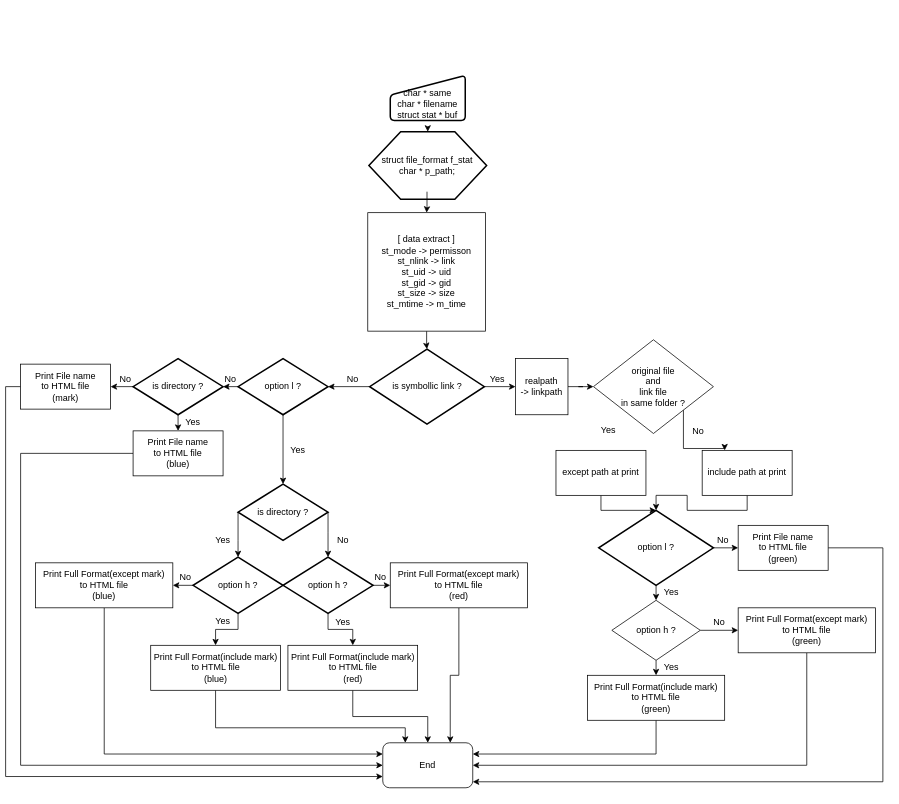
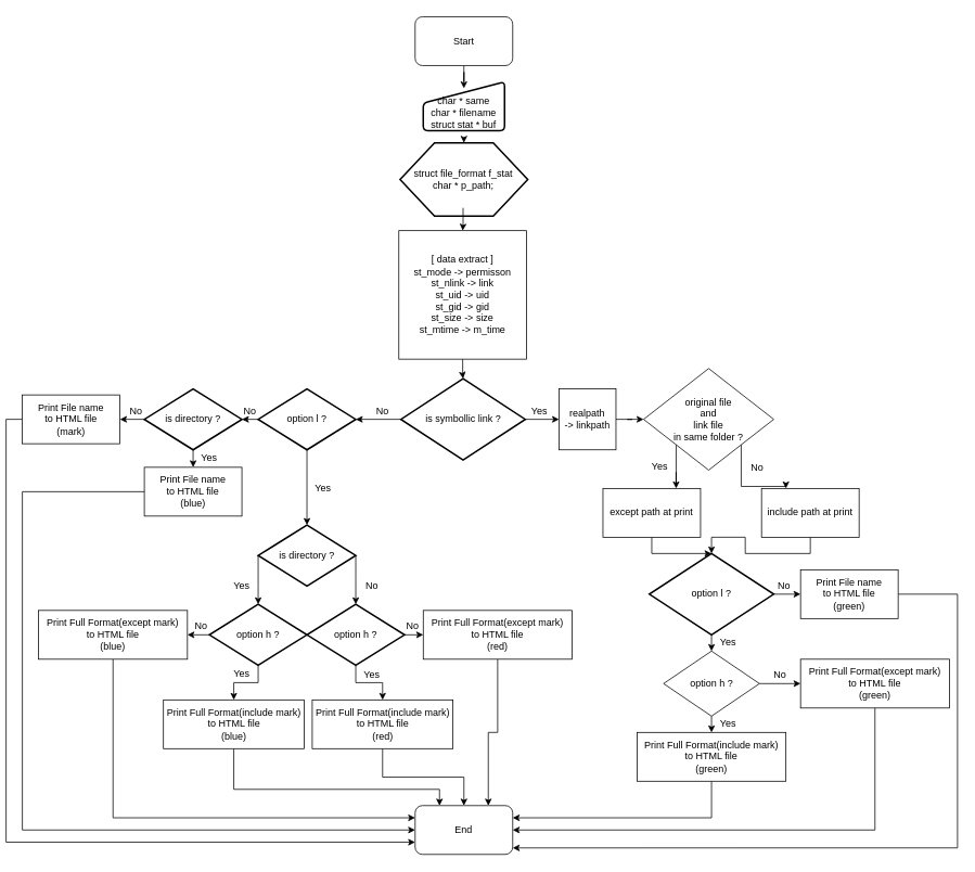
  <mxCell id="0" />
  <mxCell id="1" parent="0" />
+ <mxCell id="2" value="" style="edgeStyle=orthogonalEdgeStyle;rounded=0;orthogonalLoop=1;jettySize=auto;html=1;" parent="1" source="3" target="18" edge="1"><mxGeometry relative="1" as="geometry" /></mxCell>
+ <mxCell id="3" value="Start" style="rounded=1;whiteSpace=wrap;html=1;" parent="1" vertex="1"><mxGeometry x="503" y="20" width="120" height="60" as="geometry" /></mxCell>
  <mxCell id="4" value="" style="verticalLabelPosition=bottom;verticalAlign=top;html=1;strokeWidth=2;shape=manualInput;whiteSpace=wrap;rounded=1;size=26;arcSize=11;" parent="1" vertex="1"><mxGeometry x="513" y="100" width="100" height="60" as="geometry" /></mxCell>
  <mxCell id="5" value="" style="verticalLabelPosition=bottom;verticalAlign=top;html=1;strokeWidth=2;shape=hexagon;perimeter=hexagonPerimeter2;arcSize=6;size=0.27;" parent="1" vertex="1"><mxGeometry x="484.5" y="175" width="157" height="90" as="geometry" /></mxCell>
  <mxCell id="6" value="" style="edgeStyle=orthogonalEdgeStyle;rounded=0;orthogonalLoop=1;jettySize=auto;html=1;" parent="1" source="7" target="10" edge="1"><mxGeometry relative="1" as="geometry" /></mxCell>
  <mxCell id="7" value="[ data extract ]&lt;br&gt;st_mode -&amp;gt; permisson&lt;br&gt;st_nlink -&amp;gt; link&lt;br&gt;st_uid -&amp;gt; uid&lt;br&gt;st_gid -&amp;gt; gid&lt;br&gt;st_size -&amp;gt; size&lt;br&gt;st_mtime -&amp;gt; m_time&lt;br&gt;" style="rounded=0;whiteSpace=wrap;html=1;" parent="1" vertex="1"><mxGeometry x="483" y="283" width="157" height="158" as="geometry" /></mxCell>
  <mxCell id="8" style="edgeStyle=orthogonalEdgeStyle;rounded=0;orthogonalLoop=1;jettySize=auto;html=1;exitX=1;exitY=0.5;exitDx=0;exitDy=0;exitPerimeter=0;entryX=0;entryY=0.5;entryDx=0;entryDy=0;" parent="1" source="10" target="12" edge="1"><mxGeometry relative="1" as="geometry" /></mxCell>
  <mxCell id="9" style="edgeStyle=orthogonalEdgeStyle;rounded=0;orthogonalLoop=1;jettySize=auto;html=1;exitX=0;exitY=0.5;exitDx=0;exitDy=0;exitPerimeter=0;entryX=1;entryY=0.5;entryDx=0;entryDy=0;entryPerimeter=0;" edge="1" parent="1" source="10" target="47"><mxGeometry relative="1" as="geometry" /></mxCell>
  <mxCell id="10" value="is symbollic link ?" style="strokeWidth=2;html=1;shape=mxgraph.flowchart.decision;whiteSpace=wrap;" parent="1" vertex="1"><mxGeometry x="485.5" y="465" width="153" height="100" as="geometry" /></mxCell>
  <mxCell id="11" value="" style="edgeStyle=orthogonalEdgeStyle;rounded=0;orthogonalLoop=1;jettySize=auto;html=1;" parent="1" source="12" target="15" edge="1"><mxGeometry relative="1" as="geometry" /></mxCell>
  <mxCell id="12" value="realpath&lt;br&gt;-&amp;gt; linkpath&lt;br&gt;" style="rounded=0;whiteSpace=wrap;html=1;" parent="1" vertex="1"><mxGeometry x="680" y="477.5" width="70" height="75" as="geometry" /></mxCell>
+ <mxCell id="13" style="edgeStyle=orthogonalEdgeStyle;rounded=0;orthogonalLoop=1;jettySize=auto;html=1;exitX=0;exitY=1;exitDx=0;exitDy=0;entryX=0.75;entryY=0;entryDx=0;entryDy=0;" edge="1" parent="1" source="15" target="22"><mxGeometry relative="1" as="geometry" /></mxCell>
  <mxCell id="14" style="edgeStyle=orthogonalEdgeStyle;rounded=0;orthogonalLoop=1;jettySize=auto;html=1;exitX=1;exitY=1;exitDx=0;exitDy=0;entryX=0.25;entryY=0;entryDx=0;entryDy=0;" edge="1" parent="1" source="15" target="27"><mxGeometry relative="1" as="geometry" /></mxCell>
  <mxCell id="15" value="original file&lt;br&gt;and &lt;br&gt;link file&lt;br&gt;in same folder ?&lt;br&gt;" style="rhombus;whiteSpace=wrap;html=1;" parent="1" vertex="1"><mxGeometry x="784" y="452.5" width="160" height="125" as="geometry" /></mxCell>
  <mxCell id="16" value="End" style="rounded=1;whiteSpace=wrap;html=1;" parent="1" vertex="1"><mxGeometry x="503" y="990" width="120" height="60" as="geometry" /></mxCell>
  <mxCell id="17" style="edgeStyle=orthogonalEdgeStyle;rounded=0;orthogonalLoop=1;jettySize=auto;html=1;exitX=0.5;exitY=1;exitDx=0;exitDy=0;entryX=0.5;entryY=0;entryDx=0;entryDy=0;" parent="1" source="18" target="5" edge="1"><mxGeometry relative="1" as="geometry" /></mxCell>
  <mxCell id="18" value="char * same&lt;br&gt;char * filename&lt;br&gt;struct stat * buf&lt;br&gt;" style="text;html=1;strokeColor=none;fillColor=none;align=center;verticalAlign=middle;whiteSpace=wrap;rounded=0;" parent="1" vertex="1"><mxGeometry x="488" y="108" width="150" height="60" as="geometry" /></mxCell>
  <mxCell id="19" value="" style="edgeStyle=orthogonalEdgeStyle;rounded=0;orthogonalLoop=1;jettySize=auto;html=1;" parent="1" source="20" target="7" edge="1"><mxGeometry relative="1" as="geometry" /></mxCell>
  <mxCell id="20" value="struct file_format f_stat&lt;br&gt;char * p_path;&lt;br&gt;" style="text;html=1;strokeColor=none;fillColor=none;align=center;verticalAlign=middle;whiteSpace=wrap;rounded=0;" parent="1" vertex="1"><mxGeometry x="488.5" y="185" width="147" height="70" as="geometry" /></mxCell>
  <mxCell id="21" style="edgeStyle=orthogonalEdgeStyle;rounded=0;orthogonalLoop=1;jettySize=auto;html=1;exitX=0.5;exitY=1;exitDx=0;exitDy=0;entryX=0.5;entryY=0;entryDx=0;entryDy=0;entryPerimeter=0;" edge="1" parent="1" source="22" target="31"><mxGeometry relative="1" as="geometry" /></mxCell>
  <mxCell id="22" value="except path at print" style="rounded=0;whiteSpace=wrap;html=1;" parent="1" vertex="1"><mxGeometry x="734" y="600" width="120" height="60" as="geometry" /></mxCell>
  <mxCell id="23" value="Yes" style="text;html=1;strokeColor=none;fillColor=none;align=center;verticalAlign=middle;whiteSpace=wrap;rounded=0;" parent="1" vertex="1"><mxGeometry x="784" y="564" width="40" height="20" as="geometry" /></mxCell>
  <mxCell id="24" value="Yes" style="text;html=1;strokeColor=none;fillColor=none;align=center;verticalAlign=middle;whiteSpace=wrap;rounded=0;" parent="1" vertex="1"><mxGeometry x="635.5" y="495" width="40" height="20" as="geometry" /></mxCell>
  <mxCell id="25" value="No" style="text;html=1;strokeColor=none;fillColor=none;align=center;verticalAlign=middle;whiteSpace=wrap;rounded=0;" parent="1" vertex="1"><mxGeometry x="443" y="495" width="40" height="20" as="geometry" /></mxCell>
  <mxCell id="26" style="edgeStyle=orthogonalEdgeStyle;rounded=0;orthogonalLoop=1;jettySize=auto;html=1;exitX=0.5;exitY=1;exitDx=0;exitDy=0;entryX=0.5;entryY=0;entryDx=0;entryDy=0;entryPerimeter=0;" edge="1" parent="1" source="27" target="31"><mxGeometry relative="1" as="geometry" /></mxCell>
  <mxCell id="27" value="include path at print" style="rounded=0;whiteSpace=wrap;html=1;" vertex="1" parent="1"><mxGeometry x="929" y="600" width="120" height="60" as="geometry" /></mxCell>
  <mxCell id="28" value="No" style="text;html=1;strokeColor=none;fillColor=none;align=center;verticalAlign=middle;whiteSpace=wrap;rounded=0;" vertex="1" parent="1"><mxGeometry x="904" y="565" width="40" height="20" as="geometry" /></mxCell>
  <mxCell id="29" style="edgeStyle=orthogonalEdgeStyle;rounded=0;orthogonalLoop=1;jettySize=auto;html=1;exitX=1;exitY=0.5;exitDx=0;exitDy=0;exitPerimeter=0;entryX=0;entryY=0.5;entryDx=0;entryDy=0;" edge="1" parent="1" source="31" target="33"><mxGeometry relative="1" as="geometry" /></mxCell>
  <mxCell id="30" style="edgeStyle=orthogonalEdgeStyle;rounded=0;orthogonalLoop=1;jettySize=auto;html=1;exitX=0.5;exitY=1;exitDx=0;exitDy=0;exitPerimeter=0;entryX=0.5;entryY=0;entryDx=0;entryDy=0;" edge="1" parent="1" source="31" target="36"><mxGeometry relative="1" as="geometry" /></mxCell>
  <mxCell id="31" value="option l ?" style="strokeWidth=2;html=1;shape=mxgraph.flowchart.decision;whiteSpace=wrap;" vertex="1" parent="1"><mxGeometry x="791" y="680" width="153" height="100" as="geometry" /></mxCell>
  <mxCell id="32" style="edgeStyle=orthogonalEdgeStyle;rounded=0;orthogonalLoop=1;jettySize=auto;html=1;exitX=1;exitY=0.5;exitDx=0;exitDy=0;entryX=1;entryY=0.867;entryDx=0;entryDy=0;entryPerimeter=0;" edge="1" parent="1" source="33" target="16"><mxGeometry relative="1" as="geometry"><Array as="points"><mxPoint x="1170" y="730" /><mxPoint x="1170" y="1042" /></Array></mxGeometry></mxCell>
  <mxCell id="33" value="Print File name&lt;br&gt;to HTML file&lt;br&gt;(green)&lt;br&gt;" style="rounded=0;whiteSpace=wrap;html=1;" vertex="1" parent="1"><mxGeometry x="977" y="700" width="120" height="60" as="geometry" /></mxCell>
  <mxCell id="34" style="edgeStyle=orthogonalEdgeStyle;rounded=0;orthogonalLoop=1;jettySize=auto;html=1;exitX=1;exitY=0.5;exitDx=0;exitDy=0;entryX=0;entryY=0.5;entryDx=0;entryDy=0;" edge="1" parent="1" source="36" target="40"><mxGeometry relative="1" as="geometry" /></mxCell>
  <mxCell id="35" style="edgeStyle=orthogonalEdgeStyle;rounded=0;orthogonalLoop=1;jettySize=auto;html=1;exitX=0.5;exitY=1;exitDx=0;exitDy=0;entryX=0.5;entryY=0;entryDx=0;entryDy=0;" edge="1" parent="1" source="36" target="42"><mxGeometry relative="1" as="geometry" /></mxCell>
  <mxCell id="36" value="option h ?" style="rhombus;whiteSpace=wrap;html=1;" vertex="1" parent="1"><mxGeometry x="808.5" y="800" width="118" height="80" as="geometry" /></mxCell>
  <mxCell id="37" value="Yes" style="text;html=1;strokeColor=none;fillColor=none;align=center;verticalAlign=middle;whiteSpace=wrap;rounded=0;" vertex="1" parent="1"><mxGeometry x="867.5" y="780" width="40" height="20" as="geometry" /></mxCell>
  <mxCell id="38" value="No" style="text;html=1;strokeColor=none;fillColor=none;align=center;verticalAlign=middle;whiteSpace=wrap;rounded=0;" vertex="1" parent="1"><mxGeometry x="937" y="710" width="40" height="20" as="geometry" /></mxCell>
  <mxCell id="39" style="edgeStyle=orthogonalEdgeStyle;rounded=0;orthogonalLoop=1;jettySize=auto;html=1;exitX=0.5;exitY=1;exitDx=0;exitDy=0;entryX=1;entryY=0.5;entryDx=0;entryDy=0;" edge="1" parent="1" source="40" target="16"><mxGeometry relative="1" as="geometry" /></mxCell>
  <mxCell id="40" value="Print Full Format(except mark)&lt;br&gt;to HTML file&lt;br&gt;(green)&lt;br&gt;" style="rounded=0;whiteSpace=wrap;html=1;" vertex="1" parent="1"><mxGeometry x="977" y="810" width="183" height="60" as="geometry" /></mxCell>
  <mxCell id="41" style="edgeStyle=orthogonalEdgeStyle;rounded=0;orthogonalLoop=1;jettySize=auto;html=1;exitX=0.5;exitY=1;exitDx=0;exitDy=0;entryX=1;entryY=0.25;entryDx=0;entryDy=0;" edge="1" parent="1" source="42" target="16"><mxGeometry relative="1" as="geometry" /></mxCell>
  <mxCell id="42" value="Print Full Format(include mark)&lt;br&gt;to HTML file&lt;br&gt;(green)&lt;br&gt;" style="rounded=0;whiteSpace=wrap;html=1;" vertex="1" parent="1"><mxGeometry x="776" y="900" width="183" height="60" as="geometry" /></mxCell>
  <mxCell id="43" value="Yes" style="text;html=1;strokeColor=none;fillColor=none;align=center;verticalAlign=middle;whiteSpace=wrap;rounded=0;" vertex="1" parent="1"><mxGeometry x="867.5" y="880" width="40" height="20" as="geometry" /></mxCell>
  <mxCell id="44" value="No" style="text;html=1;strokeColor=none;fillColor=none;align=center;verticalAlign=middle;whiteSpace=wrap;rounded=0;" vertex="1" parent="1"><mxGeometry x="932" y="820" width="40" height="20" as="geometry" /></mxCell>
  <mxCell id="45" style="edgeStyle=orthogonalEdgeStyle;rounded=0;orthogonalLoop=1;jettySize=auto;html=1;exitX=0;exitY=0.5;exitDx=0;exitDy=0;exitPerimeter=0;entryX=1;entryY=0.5;entryDx=0;entryDy=0;entryPerimeter=0;" edge="1" parent="1" source="47" target="50"><mxGeometry relative="1" as="geometry" /></mxCell>
  <mxCell id="46" style="edgeStyle=orthogonalEdgeStyle;rounded=0;orthogonalLoop=1;jettySize=auto;html=1;exitX=0.5;exitY=1;exitDx=0;exitDy=0;exitPerimeter=0;entryX=0.5;entryY=0;entryDx=0;entryDy=0;entryPerimeter=0;" edge="1" parent="1" source="47" target="60"><mxGeometry relative="1" as="geometry" /></mxCell>
  <mxCell id="47" value="option l ?" style="strokeWidth=2;html=1;shape=mxgraph.flowchart.decision;whiteSpace=wrap;" vertex="1" parent="1"><mxGeometry x="310" y="477.5" width="120" height="75" as="geometry" /></mxCell>
  <mxCell id="48" style="edgeStyle=orthogonalEdgeStyle;rounded=0;orthogonalLoop=1;jettySize=auto;html=1;exitX=0;exitY=0.5;exitDx=0;exitDy=0;exitPerimeter=0;entryX=1;entryY=0.5;entryDx=0;entryDy=0;" edge="1" parent="1" source="50" target="52"><mxGeometry relative="1" as="geometry" /></mxCell>
  <mxCell id="49" style="edgeStyle=orthogonalEdgeStyle;rounded=0;orthogonalLoop=1;jettySize=auto;html=1;exitX=0.5;exitY=1;exitDx=0;exitDy=0;exitPerimeter=0;entryX=0.5;entryY=0;entryDx=0;entryDy=0;" edge="1" parent="1" source="50" target="54"><mxGeometry relative="1" as="geometry" /></mxCell>
  <mxCell id="50" value="is directory ?" style="strokeWidth=2;html=1;shape=mxgraph.flowchart.decision;whiteSpace=wrap;" vertex="1" parent="1"><mxGeometry x="170" y="477.5" width="120" height="75" as="geometry" /></mxCell>
  <mxCell id="51" style="edgeStyle=orthogonalEdgeStyle;rounded=0;orthogonalLoop=1;jettySize=auto;html=1;exitX=0;exitY=0.5;exitDx=0;exitDy=0;entryX=0;entryY=0.75;entryDx=0;entryDy=0;" edge="1" parent="1" source="52" target="16"><mxGeometry relative="1" as="geometry" /></mxCell>
  <mxCell id="52" value="Print File name&lt;br&gt;to HTML file&lt;br&gt;(mark)&lt;br&gt;" style="rounded=0;whiteSpace=wrap;html=1;" vertex="1" parent="1"><mxGeometry x="20" y="485" width="120" height="60" as="geometry" /></mxCell>
  <mxCell id="53" style="edgeStyle=orthogonalEdgeStyle;rounded=0;orthogonalLoop=1;jettySize=auto;html=1;exitX=0;exitY=0.5;exitDx=0;exitDy=0;entryX=0;entryY=0.5;entryDx=0;entryDy=0;" edge="1" parent="1" source="54" target="16"><mxGeometry relative="1" as="geometry"><Array as="points"><mxPoint x="20" y="604" /><mxPoint x="20" y="1020" /></Array></mxGeometry></mxCell>
  <mxCell id="54" value="Print File name&lt;br&gt;to HTML file&lt;br&gt;(blue)&lt;br&gt;" style="rounded=0;whiteSpace=wrap;html=1;" vertex="1" parent="1"><mxGeometry x="170" y="574" width="120" height="60" as="geometry" /></mxCell>
  <mxCell id="55" value="No" style="text;html=1;strokeColor=none;fillColor=none;align=center;verticalAlign=middle;whiteSpace=wrap;rounded=0;" vertex="1" parent="1"><mxGeometry x="280" y="495" width="40" height="20" as="geometry" /></mxCell>
  <mxCell id="56" value="No" style="text;html=1;strokeColor=none;fillColor=none;align=center;verticalAlign=middle;whiteSpace=wrap;rounded=0;" vertex="1" parent="1"><mxGeometry x="140" y="495" width="40" height="20" as="geometry" /></mxCell>
  <mxCell id="57" value="Yes" style="text;html=1;strokeColor=none;fillColor=none;align=center;verticalAlign=middle;whiteSpace=wrap;rounded=0;" vertex="1" parent="1"><mxGeometry x="230" y="552.5" width="40" height="20" as="geometry" /></mxCell>
  <mxCell id="58" style="edgeStyle=orthogonalEdgeStyle;rounded=0;orthogonalLoop=1;jettySize=auto;html=1;exitX=0;exitY=0.5;exitDx=0;exitDy=0;exitPerimeter=0;" edge="1" parent="1" source="60" target="67"><mxGeometry relative="1" as="geometry"><Array as="points"><mxPoint x="310" y="720" /><mxPoint x="310" y="720" /></Array></mxGeometry></mxCell>
  <mxCell id="59" style="edgeStyle=orthogonalEdgeStyle;rounded=0;orthogonalLoop=1;jettySize=auto;html=1;exitX=1;exitY=0.5;exitDx=0;exitDy=0;exitPerimeter=0;entryX=0.5;entryY=0;entryDx=0;entryDy=0;entryPerimeter=0;" edge="1" parent="1" source="60" target="64"><mxGeometry relative="1" as="geometry"><Array as="points"><mxPoint x="430" y="710" /><mxPoint x="430" y="710" /></Array></mxGeometry></mxCell>
  <mxCell id="60" value="is directory ?" style="strokeWidth=2;html=1;shape=mxgraph.flowchart.decision;whiteSpace=wrap;" vertex="1" parent="1"><mxGeometry x="310" y="645" width="120" height="75" as="geometry" /></mxCell>
  <mxCell id="61" value="Yes" style="text;html=1;strokeColor=none;fillColor=none;align=center;verticalAlign=middle;whiteSpace=wrap;rounded=0;" vertex="1" parent="1"><mxGeometry x="370" y="590" width="40" height="20" as="geometry" /></mxCell>
  <mxCell id="62" style="edgeStyle=orthogonalEdgeStyle;rounded=0;orthogonalLoop=1;jettySize=auto;html=1;exitX=0.5;exitY=1;exitDx=0;exitDy=0;exitPerimeter=0;entryX=0.5;entryY=0;entryDx=0;entryDy=0;" edge="1" parent="1" source="64" target="71"><mxGeometry relative="1" as="geometry" /></mxCell>
  <mxCell id="63" style="edgeStyle=orthogonalEdgeStyle;rounded=0;orthogonalLoop=1;jettySize=auto;html=1;exitX=1;exitY=0.5;exitDx=0;exitDy=0;exitPerimeter=0;entryX=0;entryY=0.5;entryDx=0;entryDy=0;" edge="1" parent="1" source="64" target="73"><mxGeometry relative="1" as="geometry" /></mxCell>
  <mxCell id="64" value="option h ?" style="strokeWidth=2;html=1;shape=mxgraph.flowchart.decision;whiteSpace=wrap;" vertex="1" parent="1"><mxGeometry x="370" y="742.5" width="120" height="75" as="geometry" /></mxCell>
  <mxCell id="65" style="edgeStyle=orthogonalEdgeStyle;rounded=0;orthogonalLoop=1;jettySize=auto;html=1;exitX=0.5;exitY=1;exitDx=0;exitDy=0;exitPerimeter=0;" edge="1" parent="1" source="67" target="69"><mxGeometry relative="1" as="geometry" /></mxCell>
  <mxCell id="66" style="edgeStyle=orthogonalEdgeStyle;rounded=0;orthogonalLoop=1;jettySize=auto;html=1;exitX=0;exitY=0.5;exitDx=0;exitDy=0;exitPerimeter=0;entryX=1;entryY=0.5;entryDx=0;entryDy=0;" edge="1" parent="1" source="67" target="75"><mxGeometry relative="1" as="geometry" /></mxCell>
  <mxCell id="67" value="option h ?" style="strokeWidth=2;html=1;shape=mxgraph.flowchart.decision;whiteSpace=wrap;" vertex="1" parent="1"><mxGeometry x="250" y="742.5" width="120" height="75" as="geometry" /></mxCell>
  <mxCell id="68" style="edgeStyle=orthogonalEdgeStyle;rounded=0;orthogonalLoop=1;jettySize=auto;html=1;exitX=0.5;exitY=1;exitDx=0;exitDy=0;entryX=0.25;entryY=0;entryDx=0;entryDy=0;" edge="1" parent="1" source="69" target="16"><mxGeometry relative="1" as="geometry"><Array as="points"><mxPoint x="280" y="970" /><mxPoint x="533" y="970" /></Array></mxGeometry></mxCell>
  <mxCell id="69" value="Print Full Format(include mark)&lt;br&gt;to HTML file&lt;br&gt;(blue)&lt;br&gt;" style="rounded=0;whiteSpace=wrap;html=1;" vertex="1" parent="1"><mxGeometry x="193.5" y="860" width="173" height="60" as="geometry" /></mxCell>
  <mxCell id="70" style="edgeStyle=orthogonalEdgeStyle;rounded=0;orthogonalLoop=1;jettySize=auto;html=1;exitX=0.5;exitY=1;exitDx=0;exitDy=0;entryX=0.5;entryY=0;entryDx=0;entryDy=0;" edge="1" parent="1" source="71" target="16"><mxGeometry relative="1" as="geometry" /></mxCell>
  <mxCell id="71" value="Print Full Format(include mark)&lt;br&gt;to HTML file&lt;br&gt;(red)&lt;br&gt;" style="rounded=0;whiteSpace=wrap;html=1;" vertex="1" parent="1"><mxGeometry x="376.5" y="860" width="173" height="60" as="geometry" /></mxCell>
  <mxCell id="72" style="edgeStyle=orthogonalEdgeStyle;rounded=0;orthogonalLoop=1;jettySize=auto;html=1;exitX=0.5;exitY=1;exitDx=0;exitDy=0;entryX=0.75;entryY=0;entryDx=0;entryDy=0;" edge="1" parent="1" source="73" target="16"><mxGeometry relative="1" as="geometry" /></mxCell>
  <mxCell id="73" value="Print Full Format(except mark)&lt;br&gt;to HTML file&lt;br&gt;(red)&lt;br&gt;" style="rounded=0;whiteSpace=wrap;html=1;" vertex="1" parent="1"><mxGeometry x="513" y="750" width="183" height="60" as="geometry" /></mxCell>
  <mxCell id="74" style="edgeStyle=orthogonalEdgeStyle;rounded=0;orthogonalLoop=1;jettySize=auto;html=1;exitX=0.5;exitY=1;exitDx=0;exitDy=0;entryX=0;entryY=0.25;entryDx=0;entryDy=0;" edge="1" parent="1" source="75" target="16"><mxGeometry relative="1" as="geometry" /></mxCell>
  <mxCell id="75" value="Print Full Format(except mark)&lt;br&gt;to HTML file&lt;br&gt;(blue)&lt;br&gt;" style="rounded=0;whiteSpace=wrap;html=1;" vertex="1" parent="1"><mxGeometry x="40" y="750" width="183" height="60" as="geometry" /></mxCell>
  <mxCell id="76" value="No" style="text;html=1;strokeColor=none;fillColor=none;align=center;verticalAlign=middle;whiteSpace=wrap;rounded=0;" vertex="1" parent="1"><mxGeometry x="480" y="760" width="40" height="20" as="geometry" /></mxCell>
  <mxCell id="77" value="No" style="text;html=1;strokeColor=none;fillColor=none;align=center;verticalAlign=middle;whiteSpace=wrap;rounded=0;" vertex="1" parent="1"><mxGeometry x="220" y="760" width="40" height="20" as="geometry" /></mxCell>
  <mxCell id="78" value="No" style="text;html=1;strokeColor=none;fillColor=none;align=center;verticalAlign=middle;whiteSpace=wrap;rounded=0;" vertex="1" parent="1"><mxGeometry x="430" y="710" width="40" height="20" as="geometry" /></mxCell>
  <mxCell id="79" value="Yes" style="text;html=1;strokeColor=none;fillColor=none;align=center;verticalAlign=middle;whiteSpace=wrap;rounded=0;" vertex="1" parent="1"><mxGeometry x="430" y="820" width="40" height="20" as="geometry" /></mxCell>
  <mxCell id="80" value="Yes" style="text;html=1;strokeColor=none;fillColor=none;align=center;verticalAlign=middle;whiteSpace=wrap;rounded=0;" vertex="1" parent="1"><mxGeometry x="270" y="817.5" width="40" height="20" as="geometry" /></mxCell>
  <mxCell id="81" value="Yes" style="text;html=1;strokeColor=none;fillColor=none;align=center;verticalAlign=middle;whiteSpace=wrap;rounded=0;" vertex="1" parent="1"><mxGeometry x="270" y="710" width="40" height="20" as="geometry" /></mxCell>
